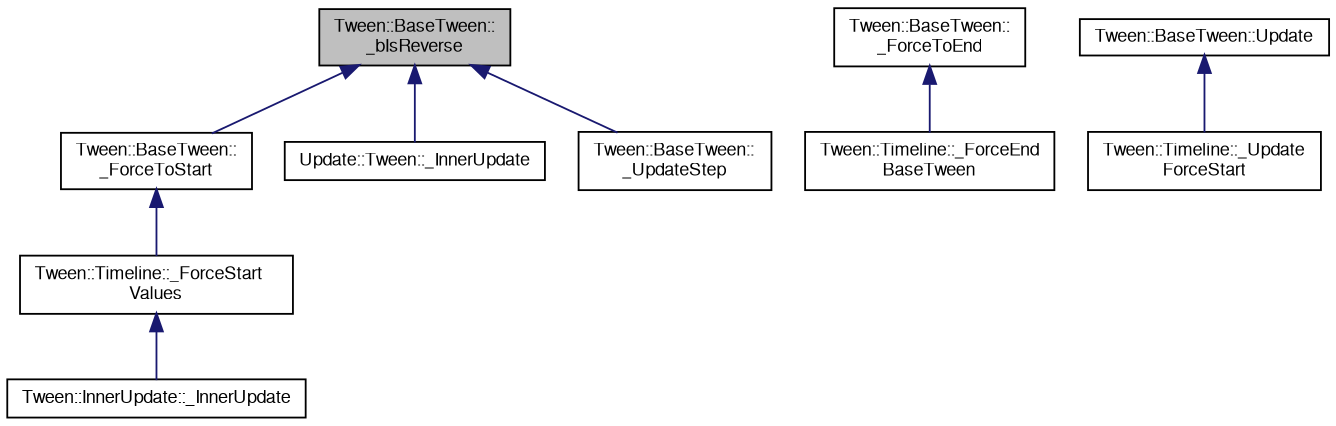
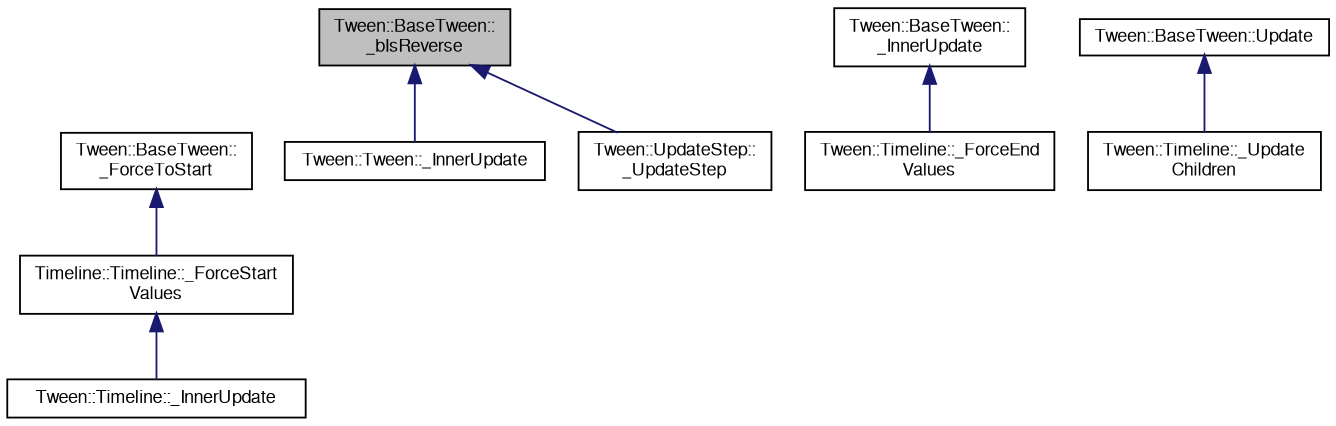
  digraph {
    rankdir=TB
    node [color=black fontname=FreeSans fontsize=10 shape=record]
    edge [color=midnightblue dir=back fontname=FreeSans fontsize=10 labelfontname=FreeSans labelfontsize=10 style=solid]
    n1 [fillcolor=grey75 fontcolor=black height=0.2 label="Tween::BaseTween::\l_bIsReverse" style=filled width=0.4]
    n2 [height=0.2 label="Tween::BaseTween::\l_ForceToStart" width=0.4]
-   n3 [height=0.2 label="Update::Tween::_InnerUpdate" width=0.4]
-   n4 [height=0.2 label="Tween::BaseTween::\l_UpdateStep" width=0.4]
-   n5 [height=0.2 label="Tween::BaseTween::\l_ForceToEnd" width=0.4]
-   n6 [height=0.2 label="Tween::Timeline::_ForceEnd\lBaseTween" width=0.4]
-   n7 [height=0.2 label="Tween::InnerUpdate::_InnerUpdate" width=0.4]
-   n8 [height=0.2 label="Tween::Timeline::_ForceStart\lValues" width=0.4]
+   n3 [height=0.2 label="Tween::Tween::_InnerUpdate" width=0.4]
+   n4 [height=0.2 label="Tween::UpdateStep::\l_UpdateStep" width=0.4]
+   n5 [height=0.2 label="Tween::BaseTween::\l_InnerUpdate" width=0.4]
+   n6 [height=0.2 label="Tween::Timeline::_ForceEnd\lValues" width=0.4]
+   n7 [height=0.2 label="Tween::Timeline::_InnerUpdate" width=0.4]
+   n8 [height=0.2 label="Timeline::Timeline::_ForceStart\lValues" width=0.4]
    n9 [height=0.2 label="Tween::BaseTween::Update" width=0.4]
-   n10 [height=0.2 label="Tween::Timeline::_Update\lForceStart" width=0.4]
-   n1 -> n2
+   n10 [height=0.2 label="Tween::Timeline::_Update\lChildren" width=0.4]
    n1 -> n3
    n1 -> n4
    n2 -> n8
    n5 -> n6
    n8 -> n7
    n9 -> n10
  }
